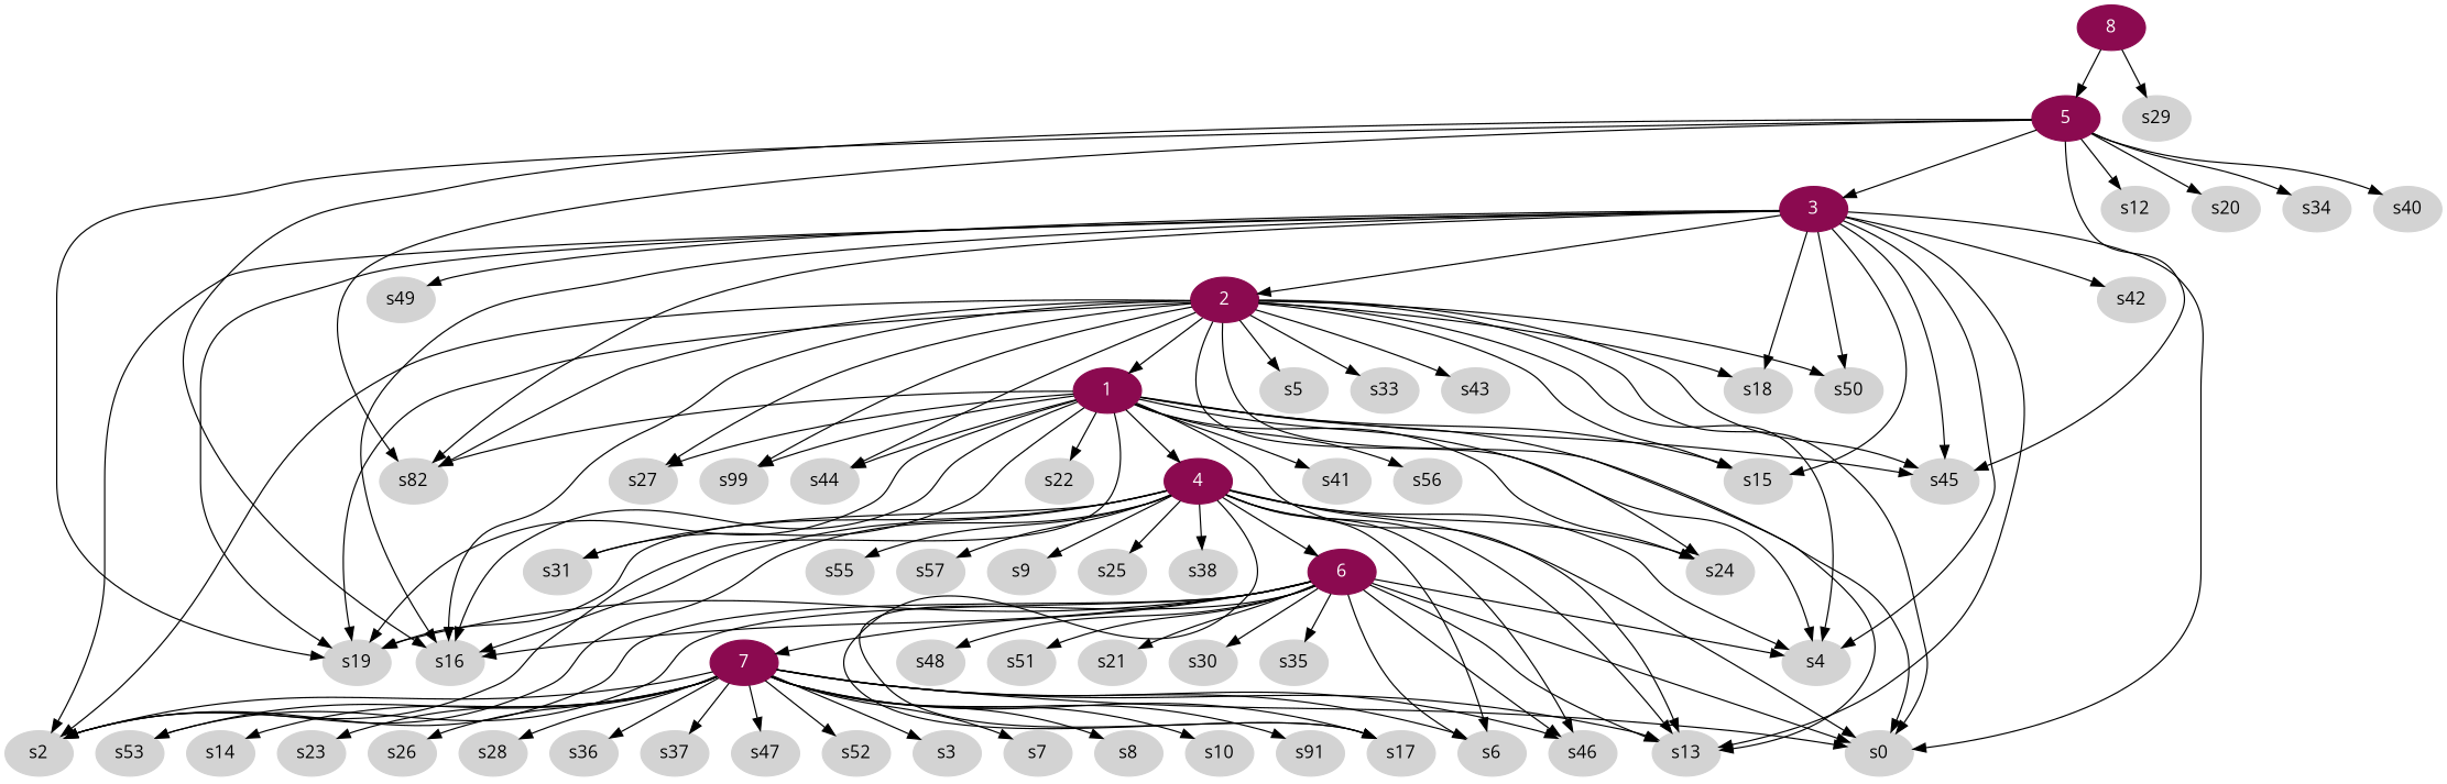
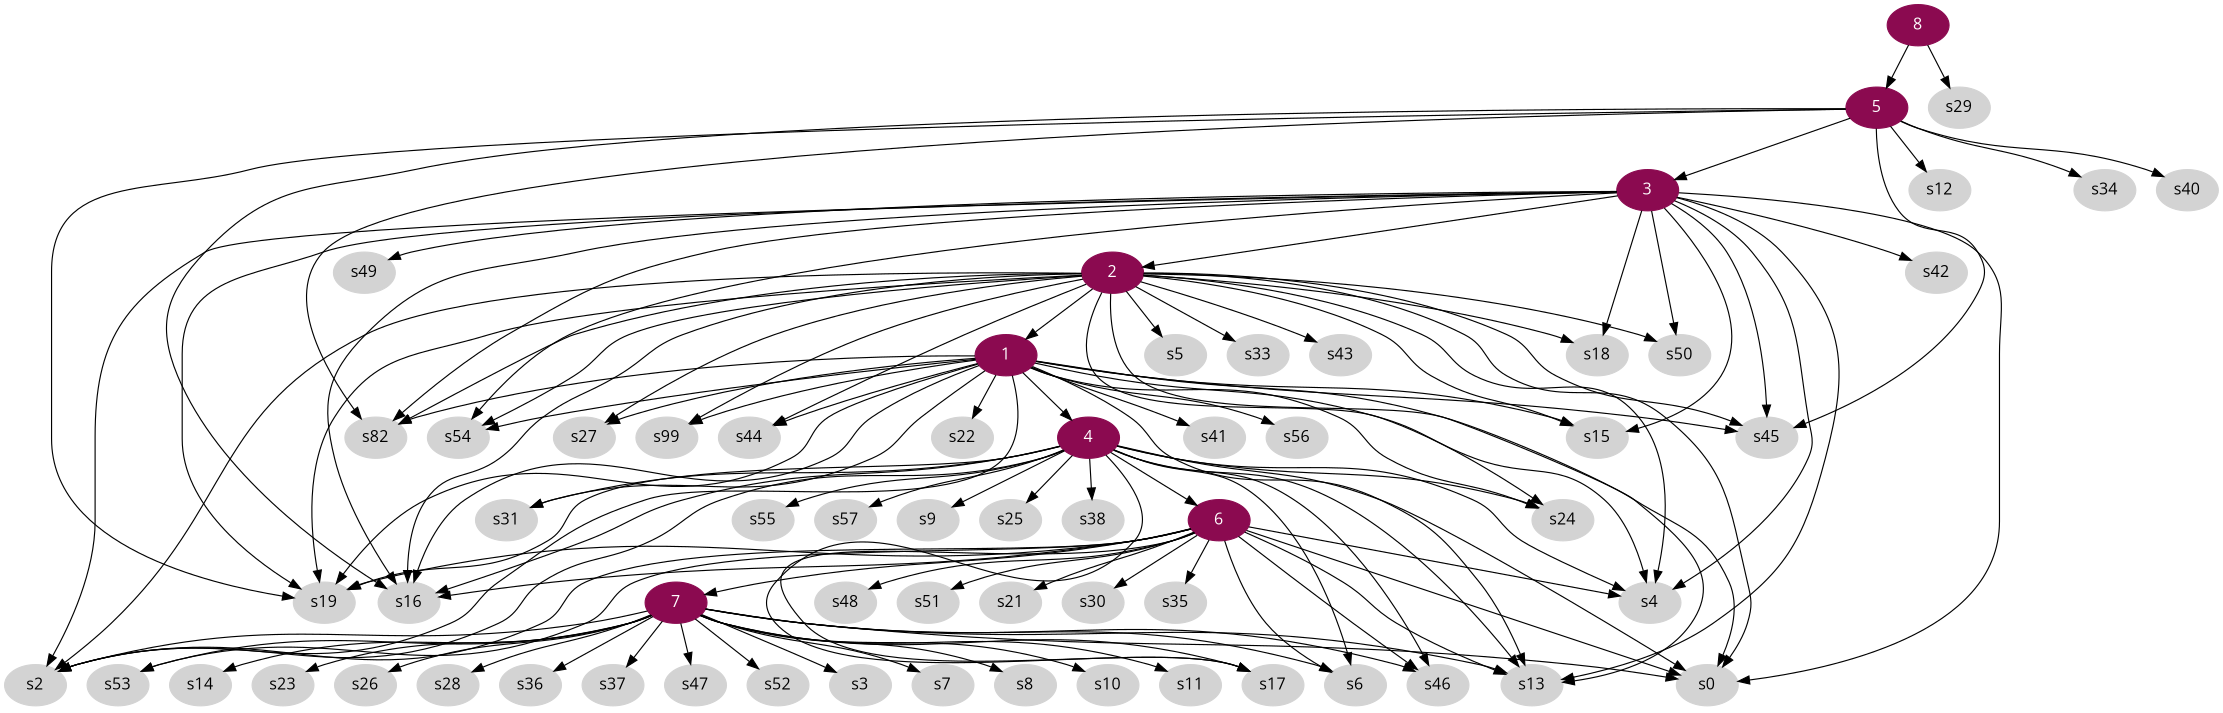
  digraph {
    fontname="Open Sans"
    node [color=lightgrey fontcolor=black fontname="Open Sans" style=filled]
    edge [fontname="Open Sans"]
    2 [color=deeppink4 fontcolor=white]
    1 [color=deeppink4 fontcolor=white]
    s0
    s2
    s4
    s13
    s15
    s16
    s19
    s24
    s27
    n12 [label=s82]
    n13 [label=s99]
    s44
    s45
+   s54
    s5
    s18
    s33
    s43
    s50
    4 [color=deeppink4 fontcolor=white]
    s22
    s31
    s41
    s56
    6 [color=deeppink4 fontcolor=white]
    s6
    s9
    s17
    s25
    s38
    s46
    s55
    s57
    3 [color=deeppink4 fontcolor=white]
    s42
    s49
    5 [color=deeppink4 fontcolor=white]
    s12
-   s20
    s34
    s40
    7 [color=deeppink4 fontcolor=white]
    s21
    s30
    s35
    s48
    s51
    s53
    8 [color=deeppink4 fontcolor=white]
    s29
    s3
    s7
    s8
    s10
-   s11 [label=s91]
+   s11
    s14
    s23
    s26
    s28
    s36
    s37
    s47
    s52
    2 -> 1
    2 -> s0
    2 -> s2
    2 -> s4
    2 -> s13
    2 -> s15
    2 -> s16
    2 -> s19
    2 -> s24
    2 -> s27
    2 -> n12
    2 -> n13
    2 -> s44
    2 -> s45
+   2 -> s54
    2 -> s5
    2 -> s18
    2 -> s33
    2 -> s43
    2 -> s50
    1 -> s0
    1 -> s2
    1 -> s4
    1 -> s13
    1 -> s15
    1 -> s16
    1 -> s19
    1 -> s24
    1 -> s27
    1 -> n12
    1 -> n13
    1 -> s44
    1 -> s45
+   1 -> s54
    1 -> 4
    1 -> s22
    1 -> s31
    1 -> s41
    1 -> s56
    4 -> s0
    4 -> s2
    4 -> s4
    4 -> s13
    4 -> s16
    4 -> s19
    4 -> s24
    4 -> s31
    4 -> 6
    4 -> s6
    4 -> s9
    4 -> s17
    4 -> s25
    4 -> s38
    4 -> s46
    4 -> s55
    4 -> s57
    6 -> s0
    6 -> s2
    6 -> s4
    6 -> s13
    6 -> s16
    6 -> s19
    6 -> s6
    6 -> s17
    6 -> s46
    6 -> 7
    6 -> s21
    6 -> s30
    6 -> s35
    6 -> s48
    6 -> s51
    6 -> s53
    3 -> 2
    3 -> s0
    3 -> s2
    3 -> s4
    3 -> s13
    3 -> s15
    3 -> s16
    3 -> s19
    3 -> n12
    3 -> s45
+   3 -> s54
    3 -> s18
    3 -> s50
    3 -> s42
    3 -> s49
    5 -> s16
    5 -> s19
    5 -> n12
    5 -> s45
    5 -> 3
    5 -> s12
-   5 -> s20
    5 -> s34
    5 -> s40
    7 -> s0
    7 -> s2
    7 -> s13
    7 -> s6
    7 -> s17
    7 -> s46
    7 -> s53
    7 -> s3
    7 -> s7
    7 -> s8
    7 -> s10
    7 -> s11
    7 -> s14
    7 -> s23
    7 -> s26
    7 -> s28
    7 -> s36
    7 -> s37
    7 -> s47
    7 -> s52
    8 -> 5
    8 -> s29
  }
